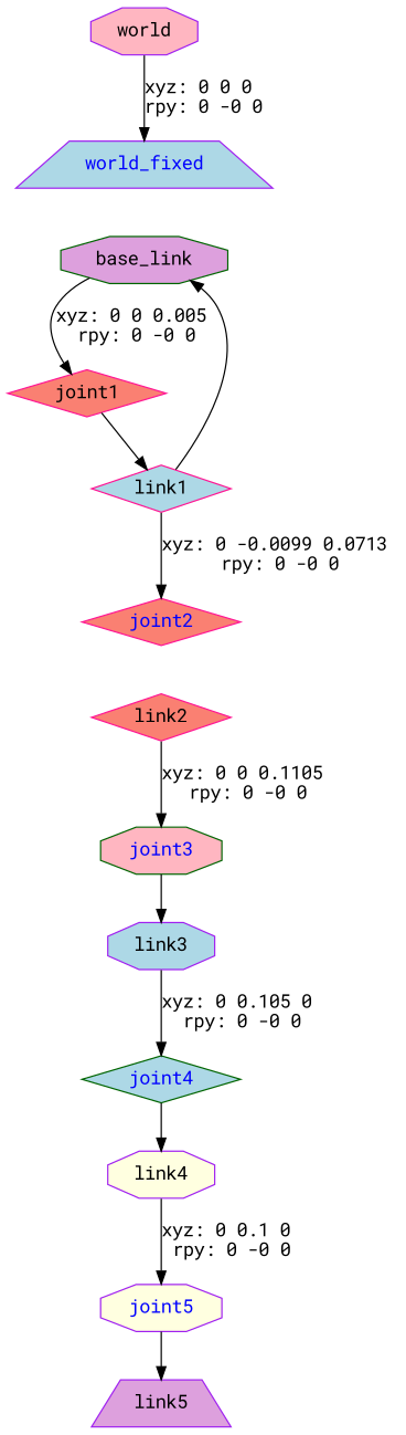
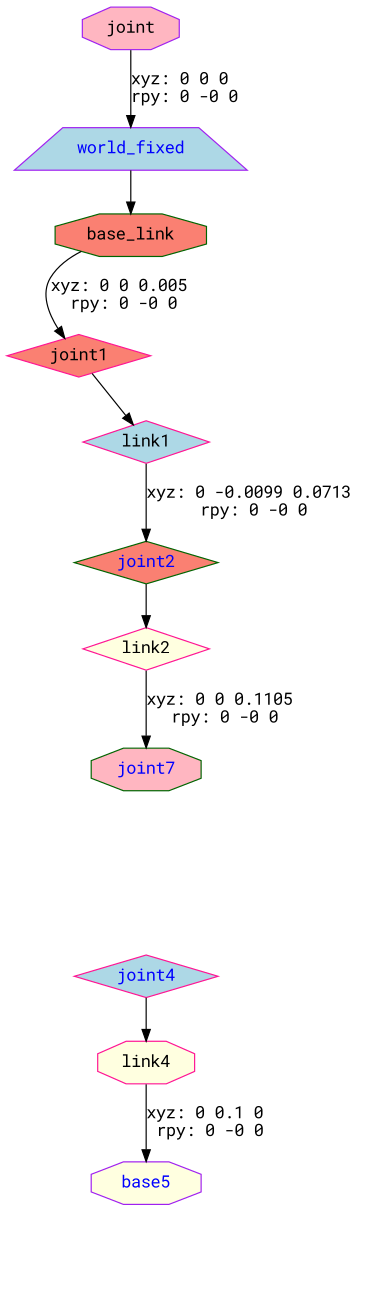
  digraph {
    fontname="Roboto Mono"
    node [color=purple fillcolor=lightblue fontname="Roboto Mono" shape=octagon style=filled]
    edge [fontname="Roboto Mono"]
-   n1 [fillcolor=lightpink label=world]
+   n1 [fillcolor=lightpink label=joint]
    world_fixed [fontcolor=blue shape=trapezium]
-   n3 [color=darkgreen fillcolor=plum label=base_link]
+   n3 [color=darkgreen fillcolor=salmon label=base_link]
    joint1 [color=deeppink fillcolor=salmon fontcolor=black shape=diamond]
    n5 [color=deeppink label=link1 shape=diamond]
-   joint2 [color=deeppink fillcolor=salmon fontcolor=blue shape=diamond]
-   n7 [color=deeppink fillcolor=salmon label=link2 shape=diamond]
-   joint3 [color=darkgreen fillcolor=lightpink fontcolor=blue]
-   n9 [label=link3]
-   joint4 [color=darkgreen fontcolor=blue shape=diamond]
-   n11 [fillcolor=lightyellow label=link4]
-   joint5 [fillcolor=lightyellow fontcolor=blue]
-   n13 [fillcolor=plum label=link5 shape=trapezium]
+   joint2 [color=darkgreen fillcolor=salmon fontcolor=blue shape=diamond]
+   n7 [color=deeppink fillcolor=lightyellow label=link2 shape=diamond]
+   joint3 [color=darkgreen fillcolor=lightpink fontcolor=blue label=joint7]
+   joint4 [color=deeppink fontcolor=blue shape=diamond]
+   n11 [color=deeppink fillcolor=lightyellow label=link4]
+   joint5 [fillcolor=lightyellow fontcolor=blue label=base5]
    n1 -> world_fixed [label="xyz: 0 0 0 \nrpy: 0 -0 0"]
-   n5 -> n3
+   world_fixed -> n3
    n3 -> joint1 [label="xyz: 0 0 0.005 \nrpy: 0 -0 0"]
    joint1 -> n5
    n5 -> joint2 [label="xyz: 0 -0.0099 0.0713 \nrpy: 0 -0 0"]
+   joint2 -> n7
    n7 -> joint3 [label="xyz: 0 0 0.1105 \nrpy: 0 -0 0"]
-   joint3 -> n9
-   n9 -> joint4 [label="xyz: 0 0.105 0 \nrpy: 0 -0 0"]
    joint4 -> n11
    n11 -> joint5 [label="xyz: 0 0.1 0 \nrpy: 0 -0 0"]
-   joint5 -> n13
  }
